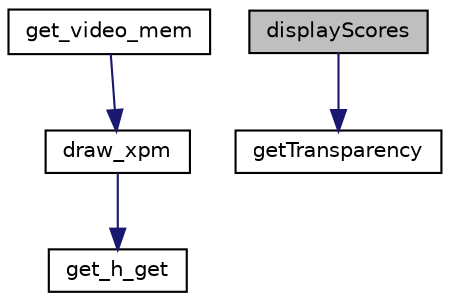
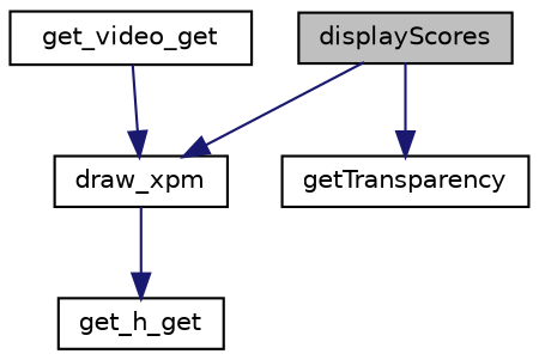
  digraph {
    rankdir=TB
    node [color=black fontname=Helvetica fontsize=10 shape=record]
    edge [color=midnightblue fontname=Helvetica fontsize=10 labelfontname=Helvetica labelfontsize=10 style=solid]
    n1 [fillcolor=grey75 fontcolor=black height=0.2 label=displayScores style=filled width=0.4]
    n2 [height=0.2 label=draw_xpm width=0.4]
    n3 [height=0.2 label=getTransparency width=0.4]
    n4 [height=0.2 label=get_h_get width=0.4]
-   n5 [height=0.2 label=get_video_mem width=0.4]
+   n5 [height=0.2 label=get_video_get width=0.4]
+   n1 -> n2
    n1 -> n3
    n2 -> n4
    n5 -> n2
  }
